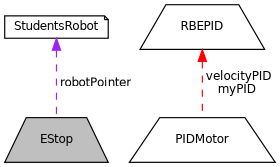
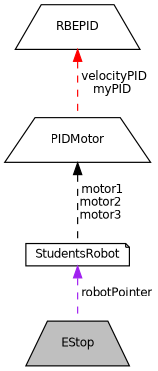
  digraph {
    node [color=black fillcolor=white fontname=Helvetica fontsize=10 shape=trapezium style=filled]
    edge [dir=back fontname=Helvetica fontsize=10 labelfontname=Helvetica labelfontsize=10 style=dashed]
    n1 [fillcolor=grey75 fontcolor=black height=0.2 label=EStop width=0.4]
    n2 [height=0.2 label=StudentsRobot shape=note width=0.4]
    n3 [height=0.2 label=PIDMotor width=0.4]
    n4 [height=0.2 label=RBEPID width=0.4]
    n2 -> n1 [color=purple label=" robotPointer"]
+   n3 -> n2 [color=black label=" motor1\nmotor2\nmotor3"]
    n4 -> n3 [color=red label=" velocityPID\nmyPID"]
  }
